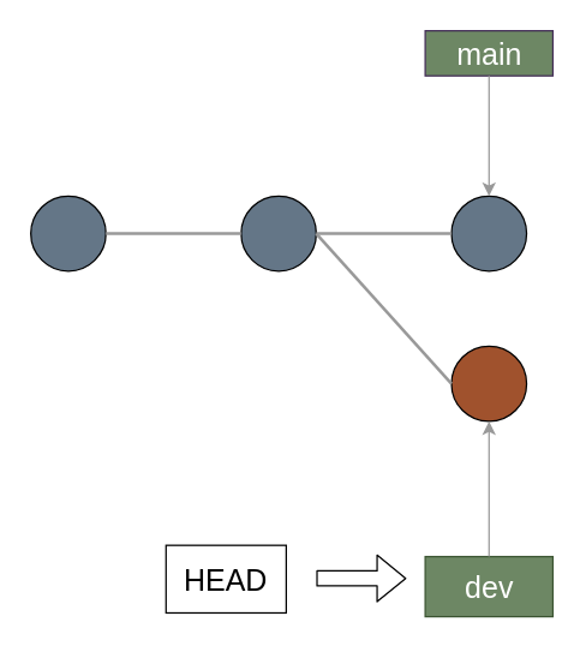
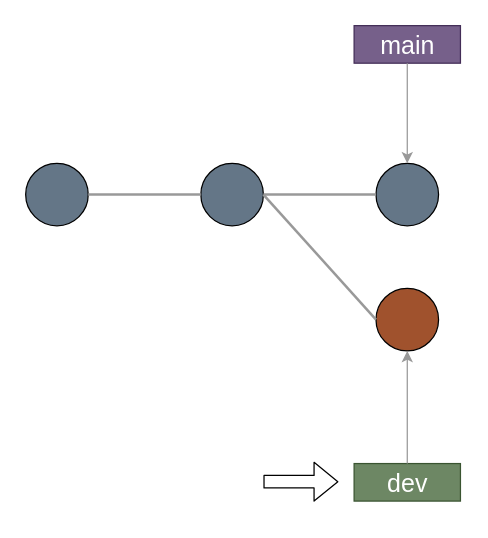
  <mxCell id="0" />
  <mxCell id="1" parent="0" />
  <mxCell id="2" value="" style="ellipse;whiteSpace=wrap;html=1;aspect=fixed;fillColor=#647687;fontColor=#ffffff;strokeColor=#000000;" parent="1" vertex="1"><mxGeometry x="20" y="130" width="50" height="50" as="geometry" /></mxCell>
  <mxCell id="3" value="" style="ellipse;whiteSpace=wrap;html=1;aspect=fixed;fillColor=#647687;fontColor=#ffffff;strokeColor=#000000;" parent="1" vertex="1"><mxGeometry x="160" y="130" width="50" height="50" as="geometry" /></mxCell>
  <mxCell id="4" value="" style="ellipse;whiteSpace=wrap;html=1;aspect=fixed;fillColor=#647687;fontColor=#ffffff;strokeColor=#000000;" parent="1" vertex="1"><mxGeometry x="300" y="130" width="50" height="50" as="geometry" /></mxCell>
  <mxCell id="5" value="" style="ellipse;whiteSpace=wrap;html=1;aspect=fixed;fontColor=#ffffff;strokeColor=#000000;fillColor=#A0522D;" parent="1" vertex="1"><mxGeometry x="300" y="230" width="50" height="50" as="geometry" /></mxCell>
  <mxCell id="6" value="" style="endArrow=none;html=1;exitX=1;exitY=0.5;exitDx=0;exitDy=0;entryX=0;entryY=0.5;entryDx=0;entryDy=0;strokeColor=#999999;strokeWidth=2;" parent="1" source="2" target="3" edge="1"><mxGeometry width="50" height="50" relative="1" as="geometry"><mxPoint x="200" y="260" as="sourcePoint" /><mxPoint x="150" y="155" as="targetPoint" /></mxGeometry></mxCell>
  <mxCell id="7" value="" style="endArrow=none;html=1;entryX=0;entryY=0.5;entryDx=0;entryDy=0;exitX=1;exitY=0.5;exitDx=0;exitDy=0;strokeColor=#999999;strokeWidth=2;" parent="1" source="3" target="4" edge="1"><mxGeometry width="50" height="50" relative="1" as="geometry"><mxPoint x="120" y="260" as="sourcePoint" /><mxPoint x="170" y="210" as="targetPoint" /></mxGeometry></mxCell>
  <mxCell id="8" value="" style="endArrow=none;html=1;exitX=1;exitY=0.5;exitDx=0;exitDy=0;strokeWidth=2;entryX=0;entryY=0.5;entryDx=0;entryDy=0;strokeColor=#999999;" parent="1" source="3" target="5" edge="1"><mxGeometry width="50" height="50" relative="1" as="geometry"><mxPoint x="200" y="210" as="sourcePoint" /><mxPoint x="300" y="250" as="targetPoint" /></mxGeometry></mxCell>
- <mxCell id="9" value="main" style="rounded=1;whiteSpace=wrap;html=1;fillColor=#6d8764;strokeColor=#432D57;fontColor=#ffffff;fontSize=20;arcSize=0;" vertex="1" parent="1"><mxGeometry x="282.5" y="20" width="85" height="30" as="geometry" /></mxCell>
+ <mxCell id="9" value="main" style="rounded=1;whiteSpace=wrap;html=1;fillColor=#76608a;strokeColor=#432D57;fontColor=#ffffff;fontSize=20;arcSize=0;" vertex="1" parent="1"><mxGeometry x="282.5" y="20" width="85" height="30" as="geometry" /></mxCell>
  <mxCell id="10" value="" style="endArrow=classic;html=1;fontSize=20;exitX=0.5;exitY=1;exitDx=0;exitDy=0;entryX=0.5;entryY=0;entryDx=0;entryDy=0;strokeColor=#999999;" edge="1" parent="1" source="9" target="4"><mxGeometry width="50" height="50" relative="1" as="geometry"><mxPoint x="290" y="120" as="sourcePoint" /><mxPoint x="340" y="70" as="targetPoint" /></mxGeometry></mxCell>
- <mxCell id="11" value="dev" style="rounded=1;whiteSpace=wrap;html=1;fillColor=#6d8764;strokeColor=#3A5431;fontColor=#ffffff;fontSize=20;arcSize=0;" vertex="1" parent="1"><mxGeometry x="282.5" y="370" width="85" height="40" as="geometry" /></mxCell>
+ <mxCell id="11" value="dev" style="rounded=1;whiteSpace=wrap;html=1;fillColor=#6d8764;strokeColor=#3A5431;fontColor=#ffffff;fontSize=20;arcSize=0;" vertex="1" parent="1"><mxGeometry x="282.5" y="370" width="85" height="30" as="geometry" /></mxCell>
  <mxCell id="12" value="" style="endArrow=classic;html=1;fontSize=20;exitX=0.5;exitY=0;exitDx=0;exitDy=0;entryX=0.5;entryY=1;entryDx=0;entryDy=0;strokeColor=#999999;" edge="1" parent="1" source="11" target="5"><mxGeometry width="50" height="50" relative="1" as="geometry"><mxPoint x="390" y="270" as="sourcePoint" /><mxPoint x="390" y="350" as="targetPoint" /></mxGeometry></mxCell>
- <mxCell id="13" value="HEAD" style="rounded=0;whiteSpace=wrap;html=1;fontSize=20;" vertex="1" parent="1"><mxGeometry x="110" y="362.5" width="80" height="45" as="geometry" /></mxCell>
  <mxCell id="14" value="" style="shape=flexArrow;endArrow=classic;html=1;fontSize=20;" edge="1" parent="1"><mxGeometry width="50" height="50" relative="1" as="geometry"><mxPoint x="210" y="384.5" as="sourcePoint" /><mxPoint x="270" y="384.5" as="targetPoint" /></mxGeometry></mxCell>
